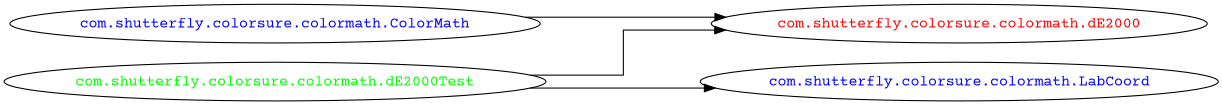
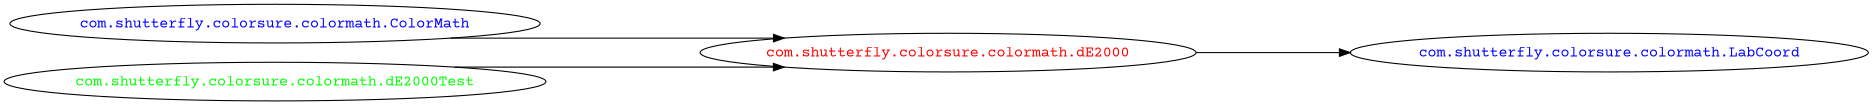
  digraph {
    concentrate=true
    fontname="Courier Prime"
    rankdir=LR
    ranksep=2.0
    splines=ortho
    node [fontcolor=blue fontname="Courier Prime"]
    edge [fontname="Courier Prime"]
    "com.shutterfly.colorsure.colormath.dE2000" [fontcolor=red]
    "com.shutterfly.colorsure.colormath.LabCoord"
    "com.shutterfly.colorsure.colormath.ColorMath"
    "com.shutterfly.colorsure.colormath.dE2000Test" [fontcolor=green]
-   "com.shutterfly.colorsure.colormath.dE2000Test" -> "com.shutterfly.colorsure.colormath.LabCoord"
+   "com.shutterfly.colorsure.colormath.dE2000" -> "com.shutterfly.colorsure.colormath.LabCoord"
    "com.shutterfly.colorsure.colormath.ColorMath" -> "com.shutterfly.colorsure.colormath.dE2000"
    "com.shutterfly.colorsure.colormath.dE2000Test" -> "com.shutterfly.colorsure.colormath.dE2000"
  }
